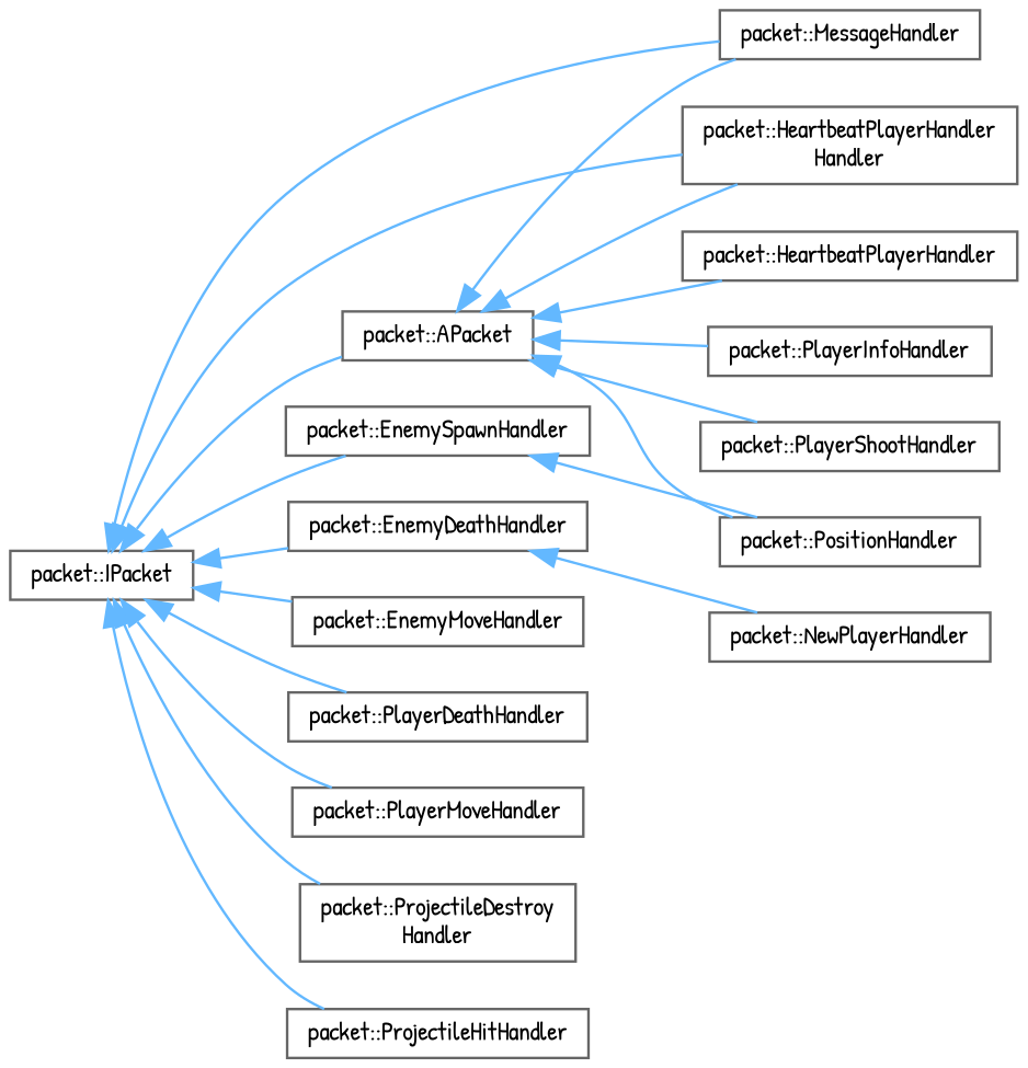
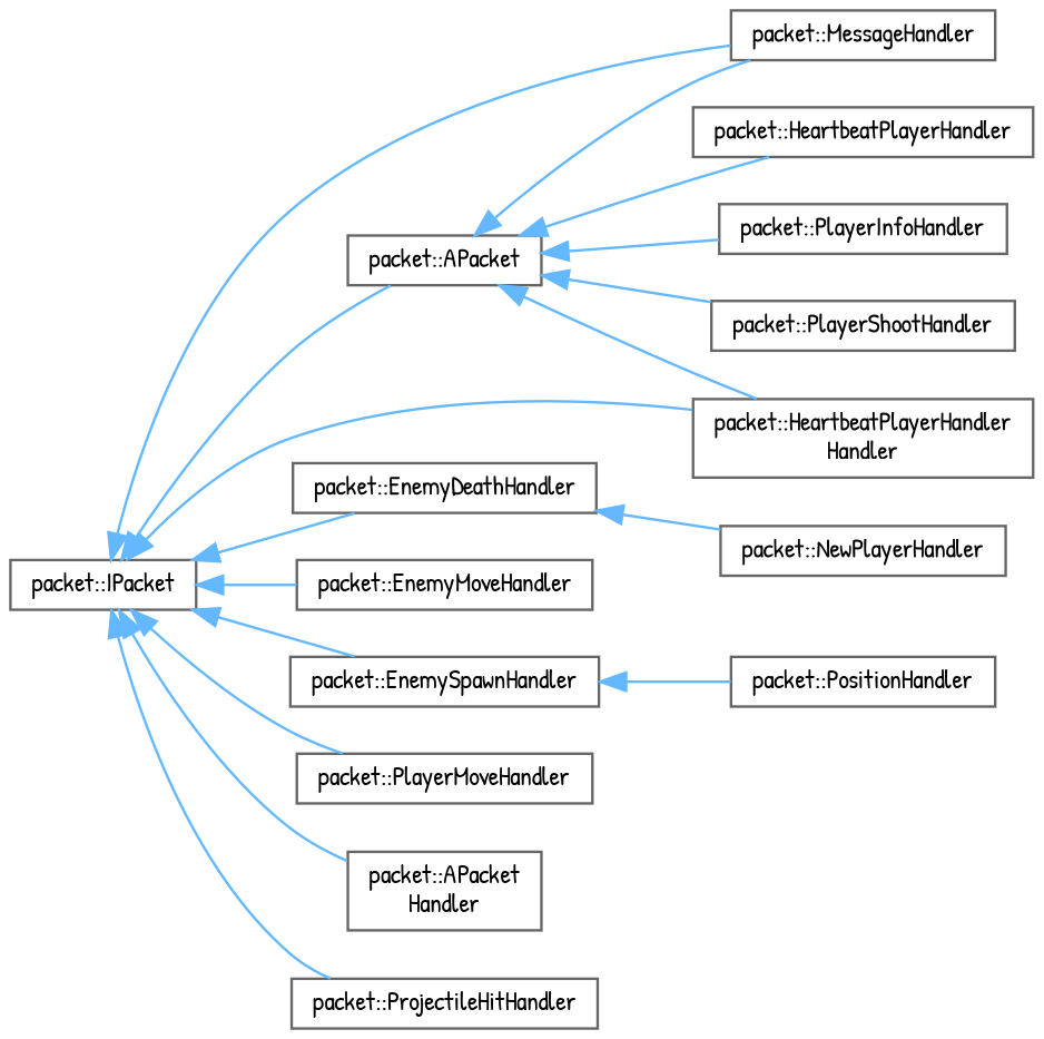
  digraph {
    fontname="Patrick Hand"
    rankdir=LR
    node [color=grey40 fillcolor=white fontname="Patrick Hand" fontsize=10 shape=box style=filled]
    edge [color=steelblue1 dir=back fontname="Patrick Hand" fontsize=10 labelfontname=Helvetica labelfontsize=10 style=solid]
    n1 [height=0.2 label="packet::IPacket" width=0.4]
    n2 [height=0.2 label="packet::APacket" width=0.4]
    n3 [height=0.2 label="packet::MessageHandler" width=0.4]
    n4 [height=0.2 label="packet::HeartbeatPlayerHandler\lHandler" width=0.4]
    n5 [height=0.2 label="packet::EnemyDeathHandler" width=0.4]
    n6 [height=0.2 label="packet::EnemyMoveHandler" width=0.4]
    n7 [height=0.2 label="packet::EnemySpawnHandler" width=0.4]
-   n8 [height=0.2 label="packet::PlayerDeathHandler" width=0.4]
    n9 [height=0.2 label="packet::PlayerMoveHandler" width=0.4]
-   n10 [height=0.2 label="packet::ProjectileDestroy\lHandler" width=0.4]
+   n10 [height=0.2 label="packet::APacket\lHandler" width=0.4]
    n11 [height=0.2 label="packet::ProjectileHitHandler" width=0.4]
    n12 [height=0.2 label="packet::PositionHandler" width=0.4]
    n13 [height=0.2 label="packet::HeartbeatPlayerHandler" width=0.4]
    n14 [height=0.2 label="packet::PlayerInfoHandler" width=0.4]
    n15 [height=0.2 label="packet::PlayerShootHandler" width=0.4]
    n16 [height=0.2 label="packet::NewPlayerHandler" width=0.4]
    n1 -> n2
    n1 -> n3
    n1 -> n4
    n1 -> n5
    n1 -> n6
    n1 -> n7
-   n1 -> n8
    n1 -> n9
    n1 -> n10
    n1 -> n11
    n2 -> n3
    n2 -> n4
-   n2 -> n12
    n2 -> n13
    n2 -> n14
    n2 -> n15
    n5 -> n16
    n7 -> n12
  }
